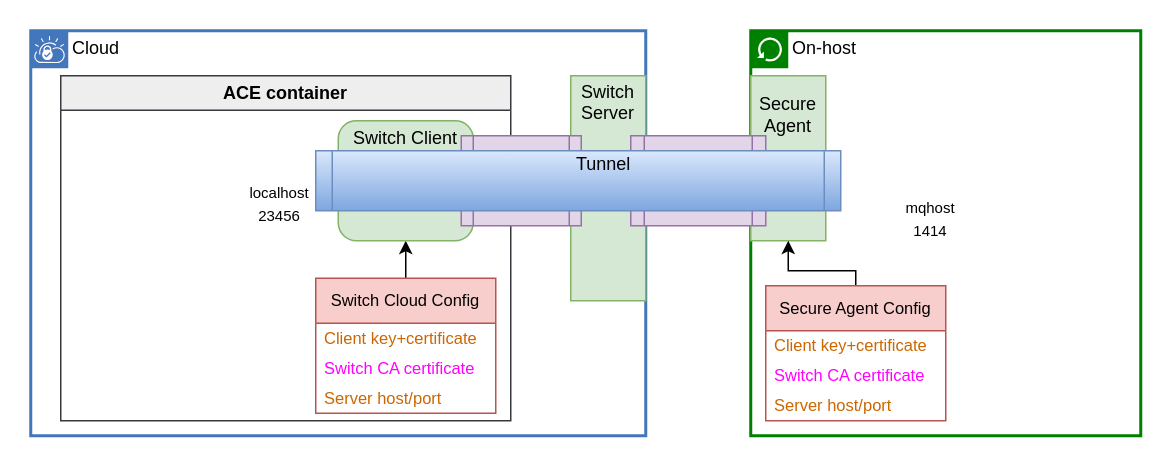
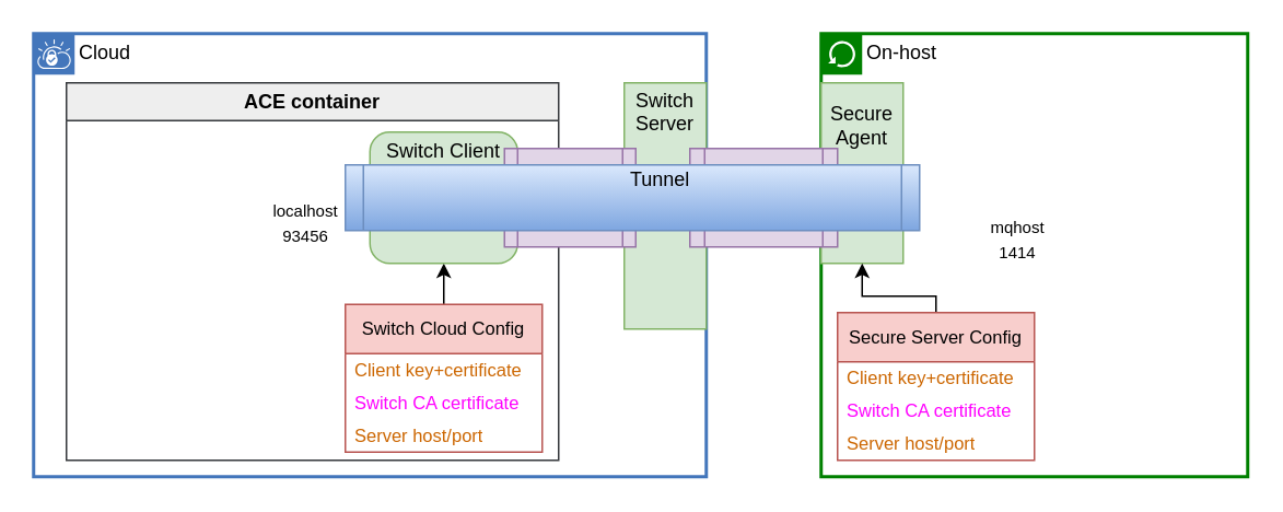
  <mxCell id="0" />
  <mxCell id="1" parent="0" />
  <mxCell id="2" value="Cloud" style="shape=mxgraph.ibm.box;prType=vpc;fontStyle=0;verticalAlign=top;align=left;spacingLeft=32;spacingTop=4;fillColor=none;rounded=0;whiteSpace=wrap;html=1;strokeColor=#4376BB;strokeWidth=2;dashed=0;container=1;spacing=-4;collapsible=0;expand=0;recursiveResize=0;" parent="1" vertex="1"><mxGeometry x="20" y="20" width="410" height="270" as="geometry" /></mxCell>
  <mxCell id="3" value="ACE container" style="swimlane;whiteSpace=wrap;html=1;fillColor=#eeeeee;strokeColor=light-dark(#36393D,#FFFFFF);fontColor=light-dark(#000000,#000000);" parent="2" vertex="1"><mxGeometry x="20" y="30" width="300" height="230" as="geometry" /></mxCell>
  <mxCell id="4" style="edgeStyle=orthogonalEdgeStyle;rounded=0;orthogonalLoop=1;jettySize=auto;html=1;entryX=0.5;entryY=1;entryDx=0;entryDy=0;fontColor=light-dark(#000000,#000000);" parent="3" source="5" target="9" edge="1"><mxGeometry relative="1" as="geometry" /></mxCell>
  <mxCell id="5" value="&lt;font style=&quot;color: light-dark(rgb(0, 0, 0), rgb(0, 0, 0));&quot;&gt;Switch Cloud Config&lt;/font&gt;" style="swimlane;fontStyle=0;childLayout=stackLayout;horizontal=1;startSize=30;horizontalStack=0;resizeParent=1;resizeParentMax=0;resizeLast=0;collapsible=1;marginBottom=0;whiteSpace=wrap;html=1;fontSize=11;fillColor=#f8cecc;strokeColor=#b85450;" parent="3" vertex="1"><mxGeometry x="170" y="135" width="120" height="90" as="geometry"><mxRectangle x="160" y="30" width="140" height="30" as="alternateBounds" /></mxGeometry></mxCell>
  <mxCell id="6" value="&lt;font style=&quot;color: light-dark(rgb(204, 102, 0), rgb(255, 150, 46));&quot;&gt;Client key+certificate&lt;/font&gt;" style="text;align=left;verticalAlign=middle;spacingLeft=4;spacingRight=4;overflow=hidden;points=[[0,0.5],[1,0.5]];portConstraint=eastwest;rotatable=0;whiteSpace=wrap;html=1;fontSize=11;" parent="5" vertex="1"><mxGeometry y="30" width="120" height="20" as="geometry" /></mxCell>
  <mxCell id="7" value="&lt;font style=&quot;color: rgb(255, 0, 255);&quot;&gt;Switch CA certificate&lt;/font&gt;" style="text;align=left;verticalAlign=middle;spacingLeft=4;spacingRight=4;overflow=hidden;points=[[0,0.5],[1,0.5]];portConstraint=eastwest;rotatable=0;whiteSpace=wrap;html=1;fontSize=11;" parent="5" vertex="1"><mxGeometry y="50" width="120" height="20" as="geometry" /></mxCell>
  <mxCell id="8" value="&lt;font style=&quot;color: light-dark(rgb(204, 102, 0), rgb(255, 150, 46));&quot;&gt;Server host/port&lt;/font&gt;" style="text;align=left;verticalAlign=middle;spacingLeft=4;spacingRight=4;overflow=hidden;points=[[0,0.5],[1,0.5]];portConstraint=eastwest;rotatable=0;whiteSpace=wrap;html=1;fontSize=11;" parent="5" vertex="1"><mxGeometry y="70" width="120" height="20" as="geometry" /></mxCell>
  <mxCell id="9" value="Switch Client&lt;div&gt;&lt;br&gt;&lt;/div&gt;&lt;div&gt;&lt;br&gt;&lt;/div&gt;&lt;div&gt;&lt;br&gt;&lt;/div&gt;&lt;div&gt;&lt;br&gt;&lt;/div&gt;" style="rounded=1;whiteSpace=wrap;html=1;fillColor=#d5e8d4;strokeColor=#82b366;fontColor=light-dark(#000000,#000000);" parent="3" vertex="1"><mxGeometry x="185" y="30" width="90" height="80" as="geometry" /></mxCell>
- <mxCell id="10" value="&lt;font style=&quot;font-size: 10px;&quot;&gt;localhost&lt;/font&gt;&lt;div&gt;&lt;span style=&quot;font-size: 10px;&quot;&gt;23456&lt;/span&gt;&lt;/div&gt;" style="text;html=1;align=center;verticalAlign=middle;whiteSpace=wrap;rounded=0;" parent="3" vertex="1"><mxGeometry x="116" y="70" width="60" height="30" as="geometry" /></mxCell>
+ <mxCell id="10" value="&lt;font style=&quot;font-size: 10px;&quot;&gt;localhost&lt;/font&gt;&lt;div&gt;&lt;span style=&quot;font-size: 10px;&quot;&gt;93456&lt;/span&gt;&lt;/div&gt;" style="text;html=1;align=center;verticalAlign=middle;whiteSpace=wrap;rounded=0;" parent="3" vertex="1"><mxGeometry x="116" y="70" width="60" height="30" as="geometry" /></mxCell>
  <mxCell id="11" value="Switch Server&lt;div&gt;&lt;br&gt;&lt;/div&gt;&lt;div&gt;&lt;br&gt;&lt;/div&gt;&lt;div&gt;&lt;br&gt;&lt;/div&gt;&lt;div&gt;&lt;br&gt;&lt;/div&gt;&lt;div&gt;&lt;br&gt;&lt;/div&gt;&lt;div&gt;&lt;br&gt;&lt;/div&gt;&lt;div&gt;&lt;br&gt;&lt;/div&gt;&lt;div&gt;&lt;br&gt;&lt;/div&gt;" style="rounded=0;whiteSpace=wrap;html=1;labelPosition=center;verticalLabelPosition=middle;align=center;verticalAlign=middle;fillColor=#d5e8d4;strokeColor=#82b366;fontColor=light-dark(#000000,#000000);" parent="2" vertex="1"><mxGeometry x="360" y="30" width="50" height="150" as="geometry" /></mxCell>
  <mxCell id="12" value="On-host" style="shape=mxgraph.ibm.box;prType=classic;fontStyle=0;verticalAlign=top;align=left;spacingLeft=32;spacingTop=4;fillColor=none;rounded=0;whiteSpace=wrap;html=1;strokeColor=#008000;strokeWidth=2;dashed=0;container=1;spacing=-4;collapsible=0;expand=0;recursiveResize=0;" parent="1" vertex="1"><mxGeometry x="500" y="20" width="260" height="270" as="geometry" /></mxCell>
  <mxCell id="13" value="&lt;div&gt;Secure Agent&lt;/div&gt;&lt;div&gt;&lt;br&gt;&lt;/div&gt;&lt;div&gt;&lt;br&gt;&lt;/div&gt;&lt;div&gt;&lt;br&gt;&lt;/div&gt;&lt;div&gt;&lt;br&gt;&lt;/div&gt;" style="rounded=0;whiteSpace=wrap;html=1;labelPosition=center;verticalLabelPosition=middle;align=center;verticalAlign=middle;fillColor=#d5e8d4;strokeColor=#82b366;fontColor=light-dark(#000000,#000000);" parent="12" vertex="1"><mxGeometry y="30" width="50" height="110" as="geometry" /></mxCell>
  <mxCell id="14" style="edgeStyle=orthogonalEdgeStyle;rounded=0;orthogonalLoop=1;jettySize=auto;html=1;entryX=0.5;entryY=1;entryDx=0;entryDy=0;" parent="12" source="15" target="13" edge="1"><mxGeometry relative="1" as="geometry"><Array as="points"><mxPoint x="70" y="160" /><mxPoint x="25" y="160" /></Array></mxGeometry></mxCell>
- <mxCell id="15" value="&lt;font style=&quot;color: light-dark(rgb(0, 0, 0), rgb(0, 0, 0));&quot;&gt;Secure Agent Config&lt;/font&gt;" style="swimlane;fontStyle=0;childLayout=stackLayout;horizontal=1;startSize=30;horizontalStack=0;resizeParent=1;resizeParentMax=0;resizeLast=0;collapsible=1;marginBottom=0;whiteSpace=wrap;html=1;fontSize=11;fillColor=#f8cecc;strokeColor=#b85450;" parent="12" vertex="1"><mxGeometry x="10" y="170" width="120" height="90" as="geometry"><mxRectangle x="160" y="30" width="140" height="30" as="alternateBounds" /></mxGeometry></mxCell>
+ <mxCell id="15" value="&lt;font style=&quot;color: light-dark(rgb(0, 0, 0), rgb(0, 0, 0));&quot;&gt;Secure Server Config&lt;/font&gt;" style="swimlane;fontStyle=0;childLayout=stackLayout;horizontal=1;startSize=30;horizontalStack=0;resizeParent=1;resizeParentMax=0;resizeLast=0;collapsible=1;marginBottom=0;whiteSpace=wrap;html=1;fontSize=11;fillColor=#f8cecc;strokeColor=#b85450;" parent="12" vertex="1"><mxGeometry x="10" y="170" width="120" height="90" as="geometry"><mxRectangle x="160" y="30" width="140" height="30" as="alternateBounds" /></mxGeometry></mxCell>
  <mxCell id="16" value="&lt;font style=&quot;color: light-dark(rgb(204, 102, 0), rgb(255, 150, 46));&quot;&gt;Client key+certificate&lt;/font&gt;" style="text;align=left;verticalAlign=middle;spacingLeft=4;spacingRight=4;overflow=hidden;points=[[0,0.5],[1,0.5]];portConstraint=eastwest;rotatable=0;whiteSpace=wrap;html=1;fontSize=11;" parent="15" vertex="1"><mxGeometry y="30" width="120" height="20" as="geometry" /></mxCell>
  <mxCell id="17" value="&lt;font style=&quot;color: rgb(255, 0, 255);&quot;&gt;Switch CA certificate&lt;/font&gt;" style="text;align=left;verticalAlign=middle;spacingLeft=4;spacingRight=4;overflow=hidden;points=[[0,0.5],[1,0.5]];portConstraint=eastwest;rotatable=0;whiteSpace=wrap;html=1;fontSize=11;" parent="15" vertex="1"><mxGeometry y="50" width="120" height="20" as="geometry" /></mxCell>
  <mxCell id="18" value="&lt;font style=&quot;color: light-dark(rgb(204, 102, 0), rgb(255, 150, 46));&quot;&gt;Server host/port&lt;/font&gt;" style="text;align=left;verticalAlign=middle;spacingLeft=4;spacingRight=4;overflow=hidden;points=[[0,0.5],[1,0.5]];portConstraint=eastwest;rotatable=0;whiteSpace=wrap;html=1;fontSize=11;" parent="15" vertex="1"><mxGeometry y="70" width="120" height="20" as="geometry" /></mxCell>
  <mxCell id="19" value="&lt;span style=&quot;font-size: 10px;&quot;&gt;mqhost&lt;/span&gt;&lt;div&gt;&lt;span style=&quot;font-size: 10px;&quot;&gt;1414&lt;/span&gt;&lt;/div&gt;" style="text;html=1;align=center;verticalAlign=middle;whiteSpace=wrap;rounded=0;" parent="12" vertex="1"><mxGeometry x="90" y="110" width="60" height="30" as="geometry" /></mxCell>
  <mxCell id="20" value="" style="shape=process;whiteSpace=wrap;html=1;backgroundOutline=1;fillColor=#e1d5e7;strokeColor=#9673a6;fontColor=light-dark(#000000,#000000);" parent="12" vertex="1"><mxGeometry x="-80" y="70" width="90" height="60" as="geometry" /></mxCell>
  <mxCell id="21" value="" style="shape=process;whiteSpace=wrap;html=1;backgroundOutline=1;fillColor=#e1d5e7;strokeColor=#9673a6;fontColor=light-dark(#000000,#000000);" parent="1" vertex="1"><mxGeometry x="307" y="90" width="80" height="60" as="geometry" /></mxCell>
  <mxCell id="22" value="&lt;div style=&quot;line-height: 190%;&quot;&gt;&lt;div&gt;&amp;nbsp; &amp;nbsp; &amp;nbsp; &amp;nbsp; &amp;nbsp; Tunnel&lt;div&gt;&lt;/div&gt;&lt;/div&gt;&lt;div&gt;&lt;br&gt;&lt;/div&gt;&lt;div style=&quot;line-height: 250%;&quot;&gt;&lt;/div&gt;&lt;/div&gt;" style="shape=process;whiteSpace=wrap;html=1;backgroundOutline=1;size=0.03;fillColor=#dae8fc;gradientColor=#7ea6e0;strokeColor=#6c8ebf;fontColor=light-dark(#000000,#000000);" parent="1" vertex="1"><mxGeometry x="210" y="100" width="350" height="40" as="geometry" /></mxCell>
